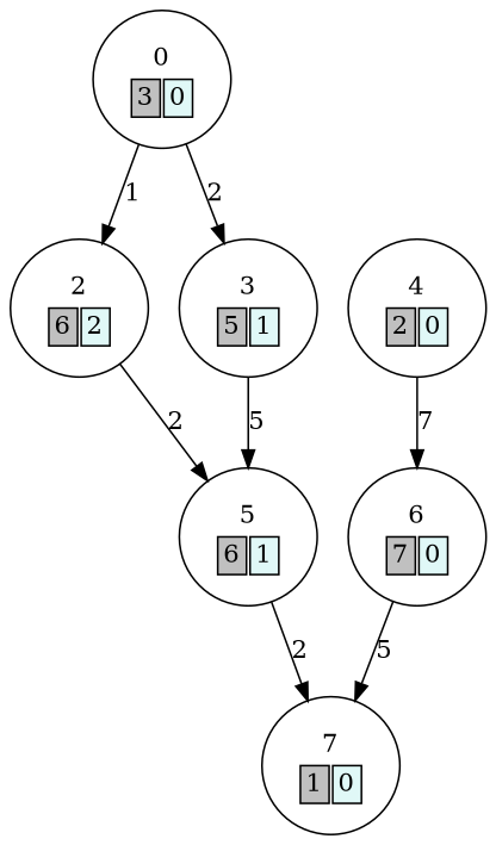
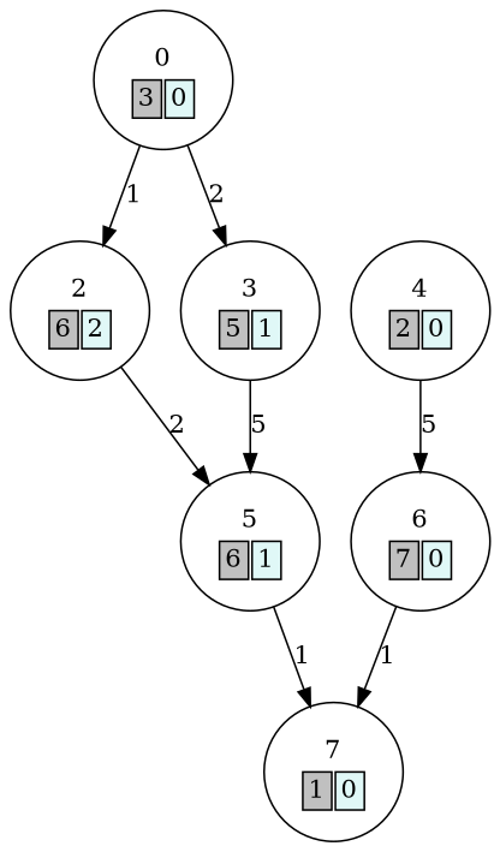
  digraph {
    n1 [label=<<TABLE border="0"><TR><TD colspan="2">0</TD></TR><TR><TD border="1" bgcolor="grey">3</TD><TD border="1" bgcolor="#E0F8F7">0</TD></TR></TABLE>>]
    n2 [label=<<TABLE border="0"><TR><TD colspan="2">2</TD></TR><TR><TD border="1" bgcolor="grey">6</TD><TD border="1" bgcolor="#E0F8F7">2</TD></TR></TABLE>>]
    n3 [label=<<TABLE border="0"><TR><TD colspan="2">3</TD></TR><TR><TD border="1" bgcolor="grey">5</TD><TD border="1" bgcolor="#E0F8F7">1</TD></TR></TABLE>>]
    n4 [label=<<TABLE border="0"><TR><TD colspan="2">5</TD></TR><TR><TD border="1" bgcolor="grey">6</TD><TD border="1" bgcolor="#E0F8F7">1</TD></TR></TABLE>>]
    n5 [label=<<TABLE border="0"><TR><TD colspan="2">7</TD></TR><TR><TD border="1" bgcolor="grey">1</TD><TD border="1" bgcolor="#E0F8F7">0</TD></TR></TABLE>>]
    n6 [label=<<TABLE border="0"><TR><TD colspan="2">4</TD></TR><TR><TD border="1" bgcolor="grey">2</TD><TD border="1" bgcolor="#E0F8F7">0</TD></TR></TABLE>>]
    n7 [label=<<TABLE border="0"><TR><TD colspan="2">6</TD></TR><TR><TD border="1" bgcolor="grey">7</TD><TD border="1" bgcolor="#E0F8F7">0</TD></TR></TABLE>>]
    n1 -> n2 [label=1]
    n1 -> n3 [label=2]
    n2 -> n4 [label=2]
    n3 -> n4 [label=5]
-   n4 -> n5 [label=2]
-   n6 -> n7 [label=7]
-   n7 -> n5 [label=5]
+   n4 -> n5 [label=1]
+   n6 -> n7 [label=5]
+   n7 -> n5 [label=1]
  }
